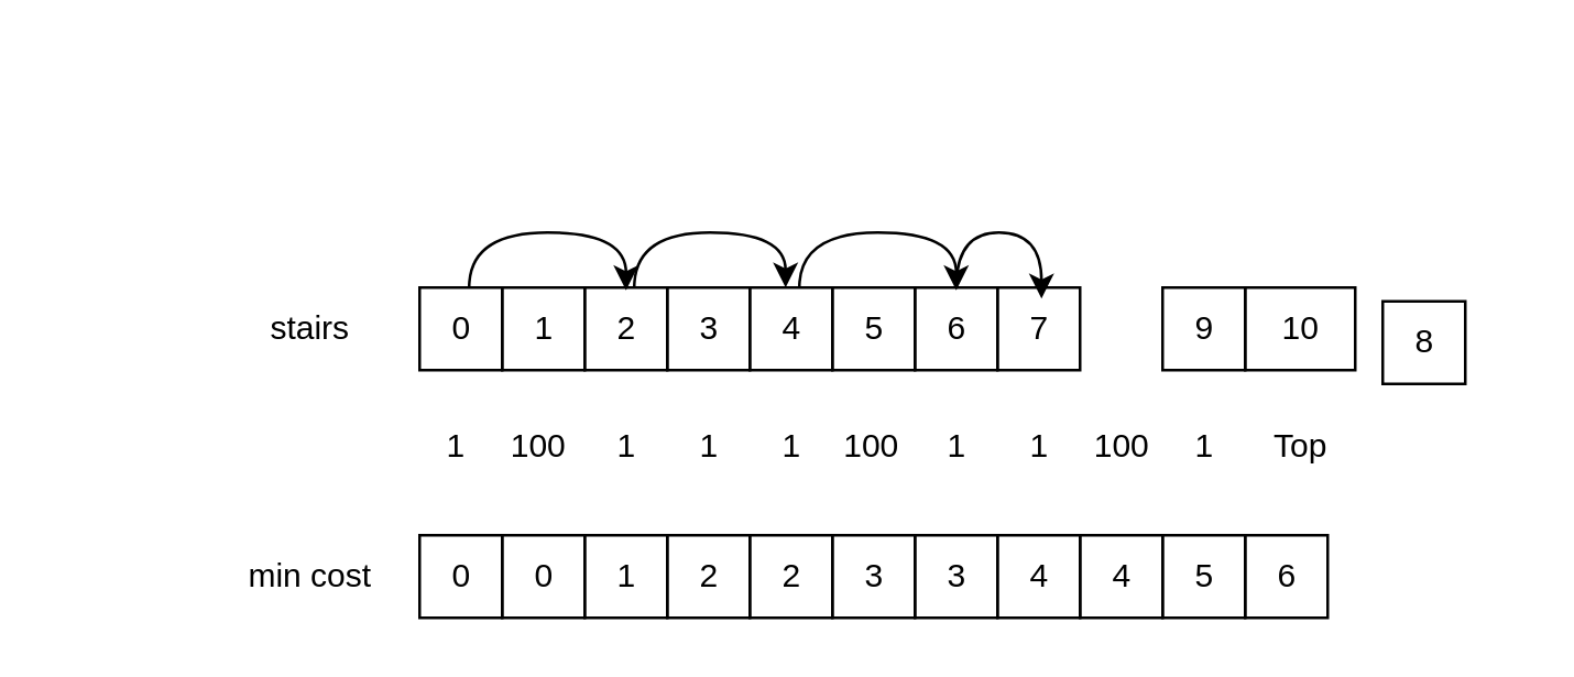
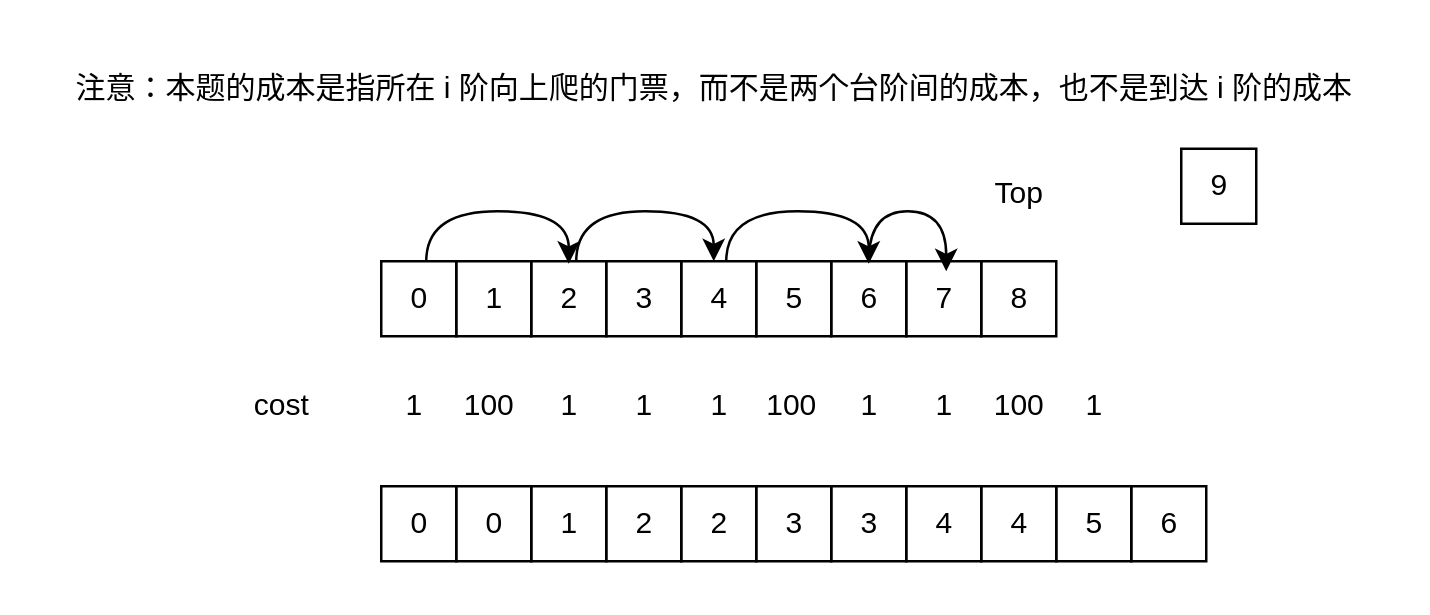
  <mxCell id="0" />
  <mxCell id="1" parent="0" />
  <mxCell id="2" value="1" style="text;html=1;align=center;verticalAlign=middle;resizable=0;points=[];autosize=1;strokeColor=none;fillColor=none;flipH=1;flipV=0;" vertex="1" parent="1"><mxGeometry x="150" y="147" width="30" height="30" as="geometry" /></mxCell>
  <mxCell id="3" value="100" style="text;html=1;align=center;verticalAlign=middle;resizable=0;points=[];autosize=1;strokeColor=none;fillColor=none;flipH=1;flipV=0;" vertex="1" parent="1"><mxGeometry x="175" y="147" width="40" height="30" as="geometry" /></mxCell>
  <mxCell id="4" value="1" style="text;html=1;align=center;verticalAlign=middle;resizable=0;points=[];autosize=1;strokeColor=none;fillColor=none;flipH=1;flipV=0;" vertex="1" parent="1"><mxGeometry x="212" y="147" width="30" height="30" as="geometry" /></mxCell>
  <mxCell id="5" value="1" style="text;html=1;align=center;verticalAlign=middle;resizable=0;points=[];autosize=1;strokeColor=none;fillColor=none;flipH=1;flipV=0;" vertex="1" parent="1"><mxGeometry x="242" y="147" width="30" height="30" as="geometry" /></mxCell>
  <mxCell id="6" value="1" style="text;html=1;align=center;verticalAlign=middle;resizable=0;points=[];autosize=1;strokeColor=none;fillColor=none;flipH=1;flipV=0;" vertex="1" parent="1"><mxGeometry x="272" y="147" width="30" height="30" as="geometry" /></mxCell>
  <mxCell id="7" value="100" style="text;html=1;align=center;verticalAlign=middle;resizable=0;points=[];autosize=1;strokeColor=none;fillColor=none;flipH=1;flipV=0;" vertex="1" parent="1"><mxGeometry x="296" y="147" width="40" height="30" as="geometry" /></mxCell>
  <mxCell id="8" value="1" style="text;html=1;align=center;verticalAlign=middle;resizable=0;points=[];autosize=1;strokeColor=none;fillColor=none;flipH=1;flipV=0;" vertex="1" parent="1"><mxGeometry x="332" y="147" width="30" height="30" as="geometry" /></mxCell>
  <mxCell id="9" value="1" style="text;html=1;align=center;verticalAlign=middle;resizable=0;points=[];autosize=1;strokeColor=none;fillColor=none;flipH=1;flipV=0;" vertex="1" parent="1"><mxGeometry x="362" y="147" width="30" height="30" as="geometry" /></mxCell>
  <mxCell id="10" value="100" style="text;html=1;align=center;verticalAlign=middle;resizable=0;points=[];autosize=1;strokeColor=none;fillColor=none;flipH=1;flipV=0;" vertex="1" parent="1"><mxGeometry x="387" y="147" width="40" height="30" as="geometry" /></mxCell>
  <mxCell id="11" value="1" style="text;html=1;align=center;verticalAlign=middle;resizable=0;points=[];autosize=1;strokeColor=none;fillColor=none;flipH=1;flipV=0;" vertex="1" parent="1"><mxGeometry x="422" y="147" width="30" height="30" as="geometry" /></mxCell>
  <mxCell id="12" value="0" style="text;html=1;align=center;verticalAlign=middle;resizable=0;points=[];autosize=1;strokeColor=default;fillColor=none;" vertex="1" parent="1"><mxGeometry x="152" y="104" width="30" height="30" as="geometry" /></mxCell>
  <mxCell id="13" value="1" style="text;html=1;align=center;verticalAlign=middle;resizable=0;points=[];autosize=1;strokeColor=default;fillColor=none;" vertex="1" parent="1"><mxGeometry x="182" y="104" width="30" height="30" as="geometry" /></mxCell>
  <mxCell id="14" value="2" style="text;html=1;align=center;verticalAlign=middle;resizable=0;points=[];autosize=1;strokeColor=default;fillColor=none;" vertex="1" parent="1"><mxGeometry x="212" y="104" width="30" height="30" as="geometry" /></mxCell>
  <mxCell id="15" value="3" style="text;html=1;align=center;verticalAlign=middle;resizable=0;points=[];autosize=1;strokeColor=default;fillColor=none;" vertex="1" parent="1"><mxGeometry x="242" y="104" width="30" height="30" as="geometry" /></mxCell>
  <mxCell id="16" value="4" style="text;html=1;align=center;verticalAlign=middle;resizable=0;points=[];autosize=1;strokeColor=default;fillColor=none;" vertex="1" parent="1"><mxGeometry x="272" y="104" width="30" height="30" as="geometry" /></mxCell>
  <mxCell id="17" value="5" style="text;html=1;align=center;verticalAlign=middle;resizable=0;points=[];autosize=1;strokeColor=default;fillColor=none;" vertex="1" parent="1"><mxGeometry x="302" y="104" width="30" height="30" as="geometry" /></mxCell>
  <mxCell id="18" value="6" style="text;html=1;align=center;verticalAlign=middle;resizable=0;points=[];autosize=1;strokeColor=default;fillColor=none;" vertex="1" parent="1"><mxGeometry x="332" y="104" width="30" height="30" as="geometry" /></mxCell>
  <mxCell id="19" value="7" style="text;html=1;align=center;verticalAlign=middle;resizable=0;points=[];autosize=1;strokeColor=default;fillColor=none;" vertex="1" parent="1"><mxGeometry x="362" y="104" width="30" height="30" as="geometry" /></mxCell>
- <mxCell id="20" value="8" style="text;html=1;align=center;verticalAlign=middle;resizable=0;points=[];autosize=1;strokeColor=default;fillColor=none;" vertex="1" parent="1"><mxGeometry x="502" y="109" width="30" height="30" as="geometry" /></mxCell>
- <mxCell id="21" value="9" style="text;html=1;align=center;verticalAlign=middle;resizable=0;points=[];autosize=1;strokeColor=default;fillColor=none;" vertex="1" parent="1"><mxGeometry x="422" y="104" width="30" height="30" as="geometry" /></mxCell>
- <mxCell id="22" value="10" style="text;html=1;align=center;verticalAlign=middle;resizable=0;points=[];autosize=1;strokeColor=default;fillColor=none;" vertex="1" parent="1"><mxGeometry x="452" y="104" width="40" height="30" as="geometry" /></mxCell>
- <mxCell id="24" value="stairs" style="text;html=1;align=center;verticalAlign=middle;resizable=0;points=[];autosize=1;strokeColor=none;fillColor=none;" vertex="1" parent="1"><mxGeometry x="87" y="104" width="50" height="30" as="geometry" /></mxCell>
- <mxCell id="25" value="min cost" style="text;html=1;align=center;verticalAlign=middle;resizable=0;points=[];autosize=1;strokeColor=none;fillColor=none;" vertex="1" parent="1"><mxGeometry x="77" y="194" width="70" height="30" as="geometry" /></mxCell>
+ <mxCell id="20" value="8" style="text;html=1;align=center;verticalAlign=middle;resizable=0;points=[];autosize=1;strokeColor=default;fillColor=none;" vertex="1" parent="1"><mxGeometry x="392" y="104" width="30" height="30" as="geometry" /></mxCell>
+ <mxCell id="21" value="9" style="text;html=1;align=center;verticalAlign=middle;resizable=0;points=[];autosize=1;strokeColor=default;fillColor=none;" vertex="1" parent="1"><mxGeometry x="472" y="59" width="30" height="30" as="geometry" /></mxCell>
+ <mxCell id="23" value="cost" style="text;html=1;align=center;verticalAlign=middle;resizable=0;points=[];autosize=1;strokeColor=none;fillColor=none;" vertex="1" parent="1"><mxGeometry x="87" y="147" width="50" height="30" as="geometry" /></mxCell>
  <mxCell id="26" value="0" style="text;html=1;align=center;verticalAlign=middle;resizable=0;points=[];autosize=1;strokeColor=default;fillColor=none;" vertex="1" parent="1"><mxGeometry x="152" y="194" width="30" height="30" as="geometry" /></mxCell>
  <mxCell id="27" value="0" style="text;html=1;align=center;verticalAlign=middle;resizable=0;points=[];autosize=1;strokeColor=default;fillColor=none;" vertex="1" parent="1"><mxGeometry x="182" y="194" width="30" height="30" as="geometry" /></mxCell>
  <mxCell id="28" value="1" style="text;html=1;align=center;verticalAlign=middle;resizable=0;points=[];autosize=1;strokeColor=default;fillColor=none;" vertex="1" parent="1"><mxGeometry x="212" y="194" width="30" height="30" as="geometry" /></mxCell>
  <mxCell id="29" value="2" style="text;html=1;align=center;verticalAlign=middle;resizable=0;points=[];autosize=1;strokeColor=default;fillColor=none;" vertex="1" parent="1"><mxGeometry x="242" y="194" width="30" height="30" as="geometry" /></mxCell>
  <mxCell id="30" value="2" style="text;html=1;align=center;verticalAlign=middle;resizable=0;points=[];autosize=1;strokeColor=default;fillColor=none;" vertex="1" parent="1"><mxGeometry x="272" y="194" width="30" height="30" as="geometry" /></mxCell>
  <mxCell id="31" value="3" style="text;html=1;align=center;verticalAlign=middle;resizable=0;points=[];autosize=1;strokeColor=default;fillColor=none;" vertex="1" parent="1"><mxGeometry x="302" y="194" width="30" height="30" as="geometry" /></mxCell>
  <mxCell id="32" value="3" style="text;html=1;align=center;verticalAlign=middle;resizable=0;points=[];autosize=1;strokeColor=default;fillColor=none;" vertex="1" parent="1"><mxGeometry x="332" y="194" width="30" height="30" as="geometry" /></mxCell>
  <mxCell id="33" value="4" style="text;html=1;align=center;verticalAlign=middle;resizable=0;points=[];autosize=1;strokeColor=default;fillColor=none;" vertex="1" parent="1"><mxGeometry x="362" y="194" width="30" height="30" as="geometry" /></mxCell>
  <mxCell id="34" value="4" style="text;html=1;align=center;verticalAlign=middle;resizable=0;points=[];autosize=1;strokeColor=default;fillColor=none;" vertex="1" parent="1"><mxGeometry x="392" y="194" width="30" height="30" as="geometry" /></mxCell>
  <mxCell id="35" value="5" style="text;html=1;align=center;verticalAlign=middle;resizable=0;points=[];autosize=1;strokeColor=default;fillColor=none;" vertex="1" parent="1"><mxGeometry x="422" y="194" width="30" height="30" as="geometry" /></mxCell>
  <mxCell id="36" value="6" style="text;html=1;align=center;verticalAlign=middle;resizable=0;points=[];autosize=1;strokeColor=default;fillColor=none;" vertex="1" parent="1"><mxGeometry x="452" y="194" width="30" height="30" as="geometry" /></mxCell>
- <mxCell id="37" value="Top" style="text;html=1;align=center;verticalAlign=middle;resizable=0;points=[];autosize=1;strokeColor=none;fillColor=none;" vertex="1" parent="1"><mxGeometry x="452" y="147" width="40" height="30" as="geometry" /></mxCell>
+ <mxCell id="37" value="Top" style="text;html=1;align=center;verticalAlign=middle;resizable=0;points=[];autosize=1;strokeColor=none;fillColor=none;" vertex="1" parent="1"><mxGeometry x="387" y="62" width="40" height="30" as="geometry" /></mxCell>
  <mxCell id="38" style="edgeStyle=orthogonalEdgeStyle;rounded=0;orthogonalLoop=1;jettySize=auto;html=1;entryX=0.5;entryY=0.033;entryDx=0;entryDy=0;entryPerimeter=0;curved=1;" edge="1" parent="1" source="12" target="14"><mxGeometry relative="1" as="geometry"><Array as="points"><mxPoint x="170" y="84" /><mxPoint x="227" y="84" /></Array></mxGeometry></mxCell>
  <mxCell id="39" style="edgeStyle=orthogonalEdgeStyle;rounded=0;orthogonalLoop=1;jettySize=auto;html=1;entryX=0.433;entryY=0;entryDx=0;entryDy=0;entryPerimeter=0;curved=1;" edge="1" parent="1" source="14" target="16"><mxGeometry relative="1" as="geometry"><Array as="points"><mxPoint x="230" y="84" /><mxPoint x="285" y="84" /></Array></mxGeometry></mxCell>
  <mxCell id="40" style="edgeStyle=orthogonalEdgeStyle;rounded=0;orthogonalLoop=1;jettySize=auto;html=1;entryX=0.5;entryY=0.033;entryDx=0;entryDy=0;entryPerimeter=0;curved=1;" edge="1" parent="1" target="18"><mxGeometry relative="1" as="geometry"><mxPoint x="290" y="104" as="sourcePoint" /><Array as="points"><mxPoint x="290" y="84" /><mxPoint x="347" y="84" /></Array></mxGeometry></mxCell>
  <mxCell id="41" style="edgeStyle=orthogonalEdgeStyle;rounded=0;orthogonalLoop=1;jettySize=auto;html=1;entryX=0.533;entryY=0.133;entryDx=0;entryDy=0;entryPerimeter=0;curved=1;" edge="1" parent="1" source="18" target="19"><mxGeometry relative="1" as="geometry" /></mxCell>
+ <mxCell id="42" value="注意：本题的成本是指所在 i 阶向上爬的门票，而不是两个台阶间的成本，也不是到达 i 阶的成本" style="text;html=1;align=center;verticalAlign=middle;resizable=0;points=[];autosize=1;strokeColor=none;fillColor=none;" vertex="1" parent="1"><mxGeometry x="20" y="20" width="530" height="30" as="geometry" /></mxCell>
